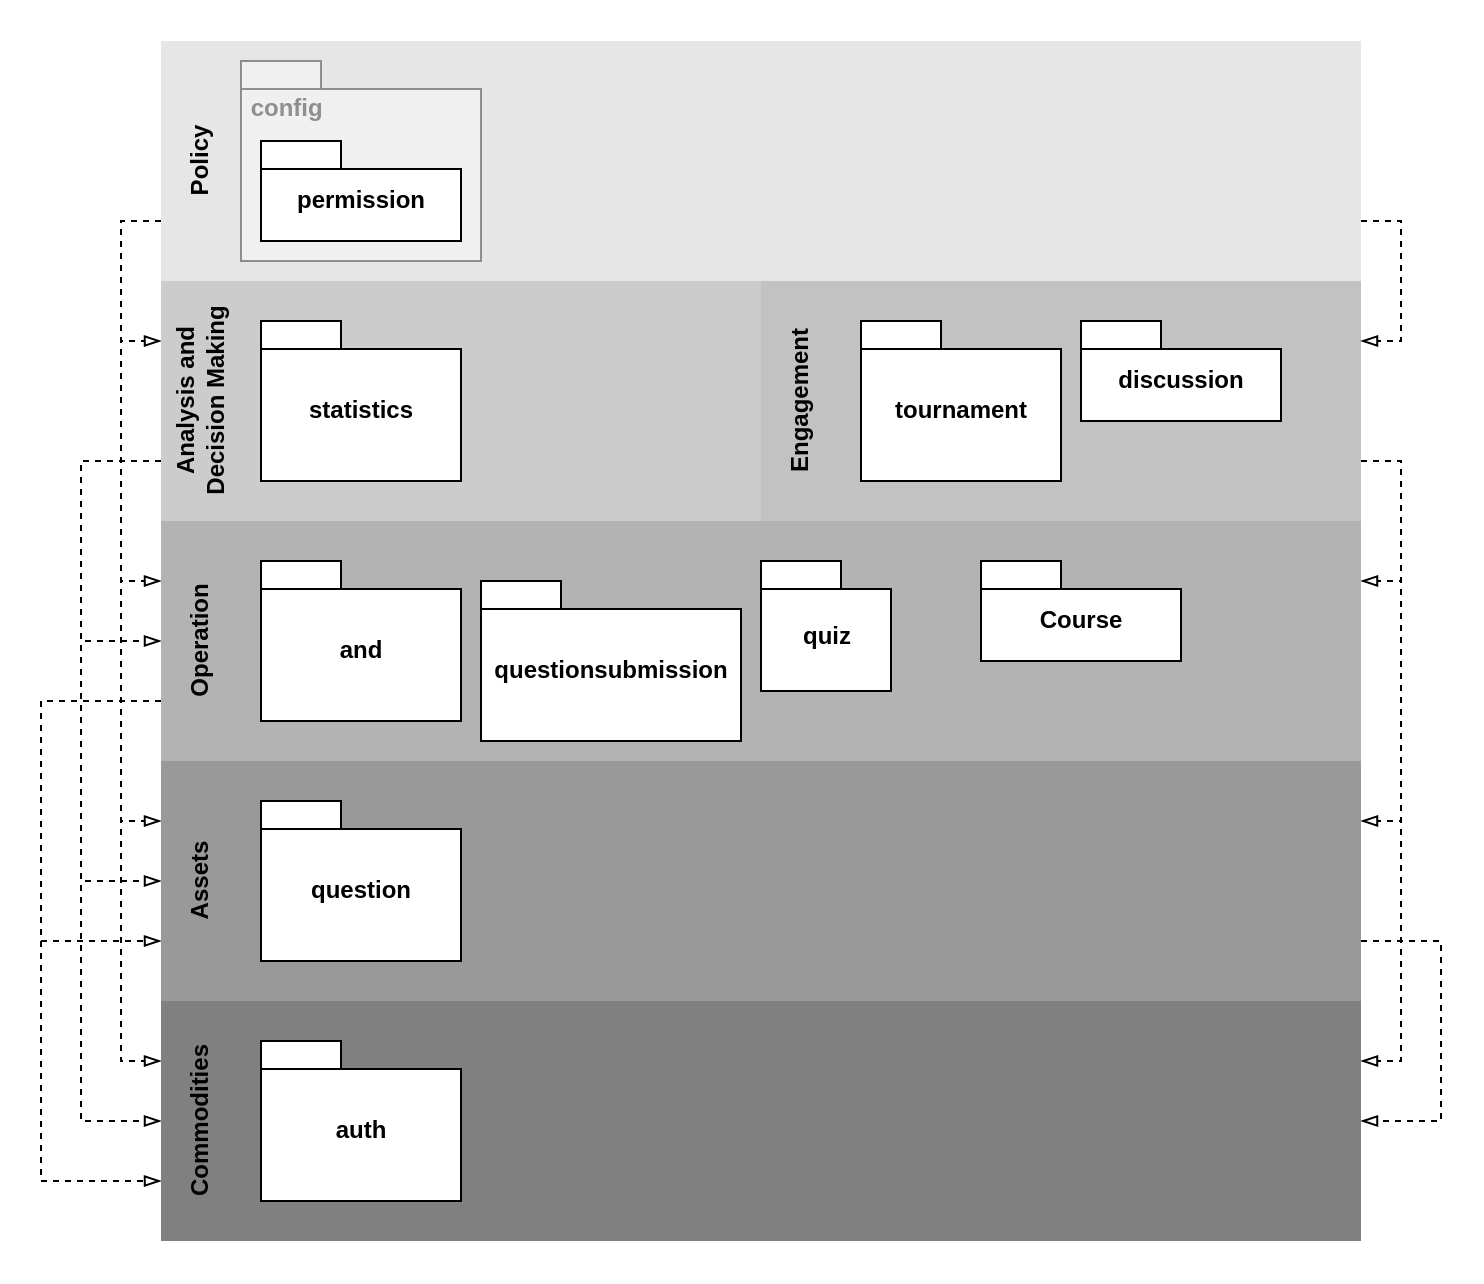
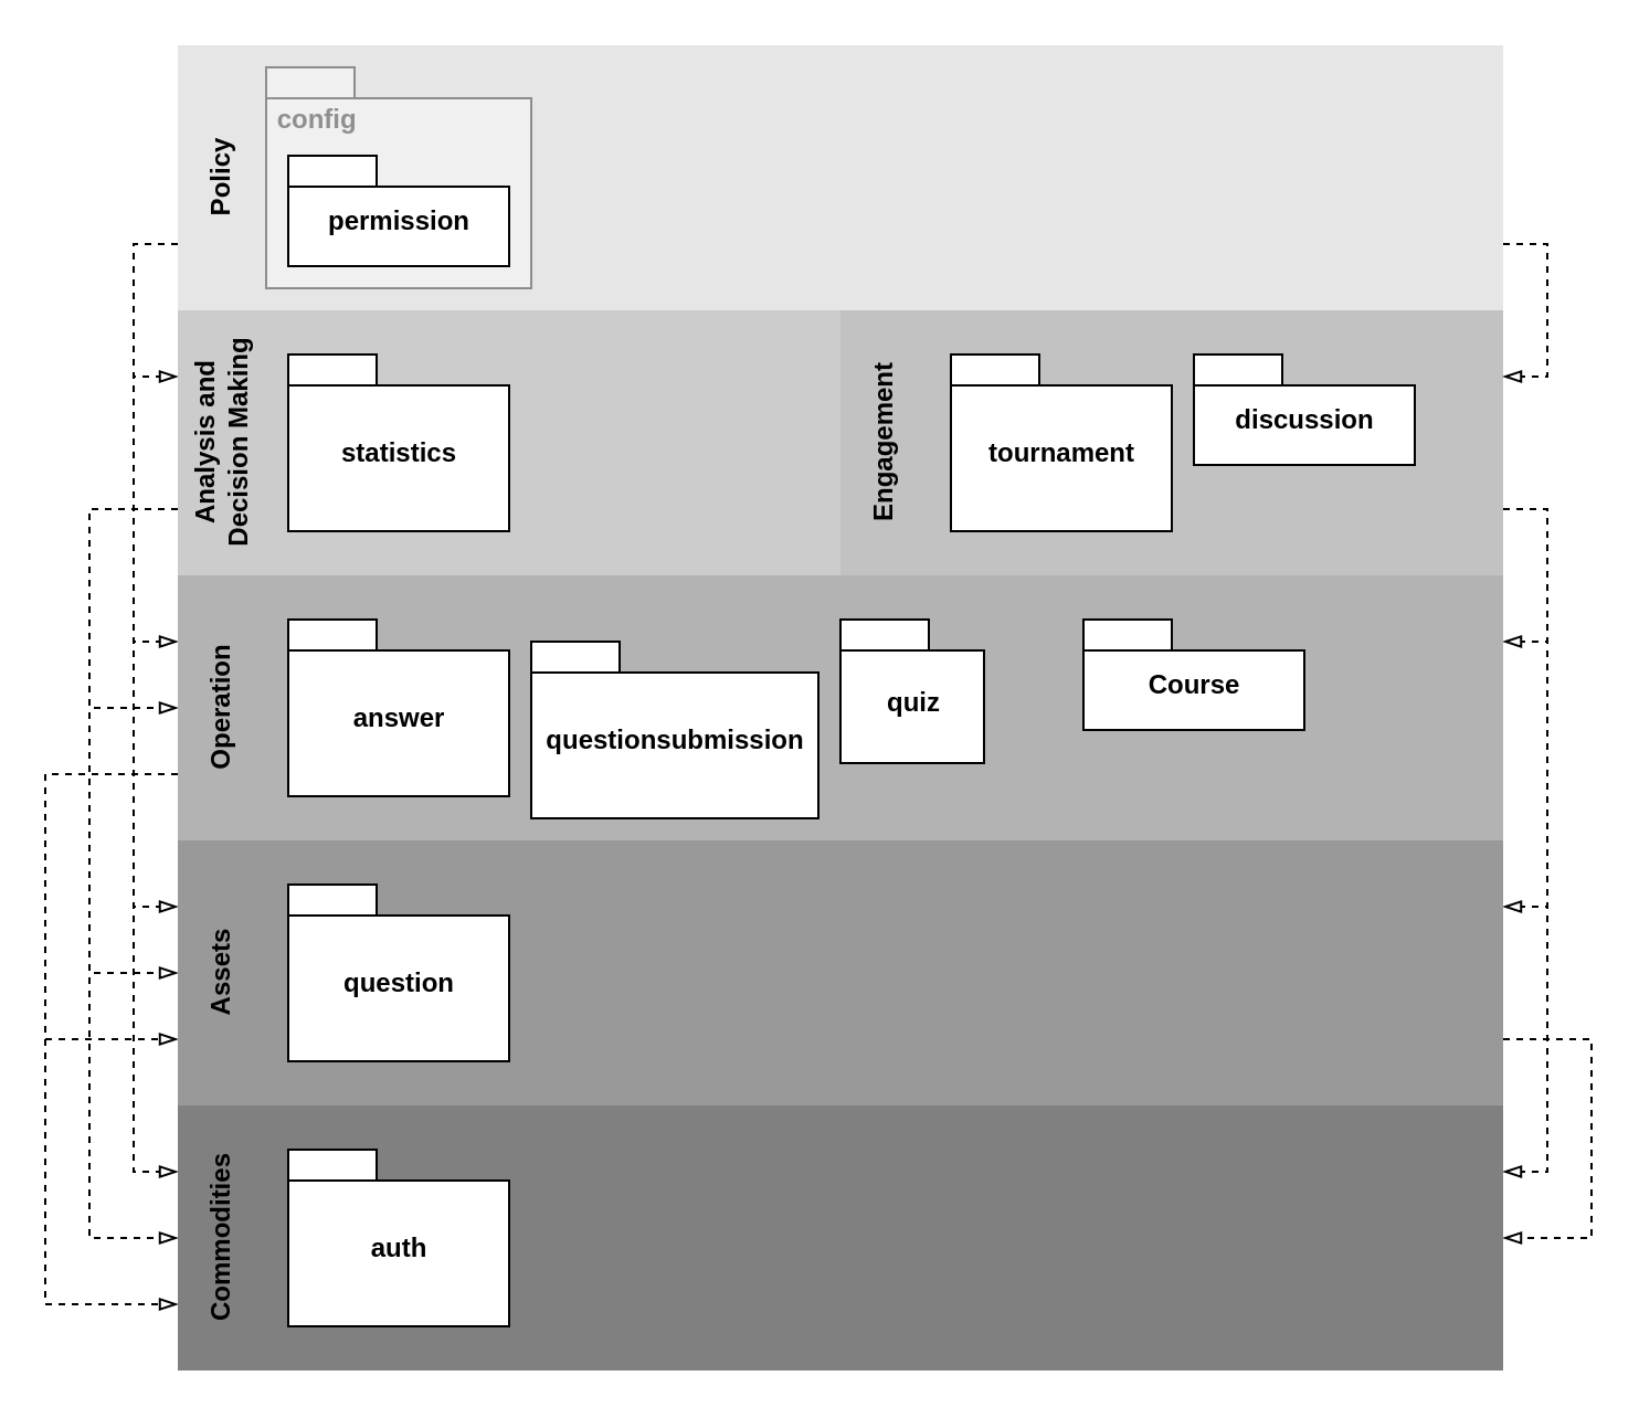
  <mxCell id="0" />
  <mxCell id="1" parent="0" />
  <mxCell id="2" style="edgeStyle=orthogonalEdgeStyle;rounded=0;orthogonalLoop=1;jettySize=auto;html=1;exitX=1;exitY=0.75;exitDx=0;exitDy=0;entryX=1;entryY=0.25;entryDx=0;entryDy=0;dashed=1;endArrow=blockThin;endFill=0;fontColor=#000000;" parent="1" source="5" target="18" edge="1"><mxGeometry relative="1" as="geometry" /></mxCell>
  <mxCell id="3" style="edgeStyle=orthogonalEdgeStyle;rounded=0;orthogonalLoop=1;jettySize=auto;html=1;exitX=1;exitY=0.75;exitDx=0;exitDy=0;entryX=1;entryY=0.25;entryDx=0;entryDy=0;dashed=1;endArrow=blockThin;endFill=0;fontColor=#000000;" parent="1" source="5" target="20" edge="1"><mxGeometry relative="1" as="geometry" /></mxCell>
  <mxCell id="4" style="edgeStyle=orthogonalEdgeStyle;rounded=0;orthogonalLoop=1;jettySize=auto;html=1;exitX=1;exitY=0.75;exitDx=0;exitDy=0;entryX=1;entryY=0.25;entryDx=0;entryDy=0;dashed=1;endArrow=blockThin;endFill=0;fontColor=#000000;" parent="1" source="5" target="21" edge="1"><mxGeometry relative="1" as="geometry" /></mxCell>
  <mxCell id="5" value="" style="rounded=0;whiteSpace=wrap;html=1;strokeColor=none;fillColor=#C2C2C2;" parent="1" vertex="1"><mxGeometry x="380" y="140" width="300" height="120" as="geometry" /></mxCell>
  <mxCell id="6" style="edgeStyle=orthogonalEdgeStyle;rounded=0;orthogonalLoop=1;jettySize=auto;html=1;exitX=0;exitY=0.75;exitDx=0;exitDy=0;entryX=0;entryY=0.25;entryDx=0;entryDy=0;dashed=1;endArrow=blockThin;endFill=0;fontColor=#000000;" parent="1" source="11" target="15" edge="1"><mxGeometry relative="1" as="geometry" /></mxCell>
  <mxCell id="7" style="edgeStyle=orthogonalEdgeStyle;rounded=0;orthogonalLoop=1;jettySize=auto;html=1;exitX=0;exitY=0.75;exitDx=0;exitDy=0;entryX=0;entryY=0.25;entryDx=0;entryDy=0;dashed=1;endArrow=blockThin;endFill=0;fontColor=#000000;" parent="1" source="11" target="18" edge="1"><mxGeometry relative="1" as="geometry" /></mxCell>
  <mxCell id="8" style="edgeStyle=orthogonalEdgeStyle;rounded=0;orthogonalLoop=1;jettySize=auto;html=1;exitX=0;exitY=0.75;exitDx=0;exitDy=0;entryX=0;entryY=0.25;entryDx=0;entryDy=0;dashed=1;endArrow=blockThin;endFill=0;fontColor=#000000;" parent="1" source="11" target="20" edge="1"><mxGeometry relative="1" as="geometry" /></mxCell>
  <mxCell id="9" style="edgeStyle=orthogonalEdgeStyle;rounded=0;orthogonalLoop=1;jettySize=auto;html=1;exitX=0;exitY=0.75;exitDx=0;exitDy=0;entryX=0;entryY=0.25;entryDx=0;entryDy=0;dashed=1;endArrow=blockThin;endFill=0;fontColor=#000000;" parent="1" source="11" target="21" edge="1"><mxGeometry relative="1" as="geometry" /></mxCell>
  <mxCell id="10" style="edgeStyle=orthogonalEdgeStyle;rounded=0;orthogonalLoop=1;jettySize=auto;html=1;exitX=1;exitY=0.75;exitDx=0;exitDy=0;entryX=1;entryY=0.25;entryDx=0;entryDy=0;dashed=1;endArrow=blockThin;endFill=0;fontColor=#000000;" parent="1" source="11" target="5" edge="1"><mxGeometry relative="1" as="geometry" /></mxCell>
  <mxCell id="11" value="" style="rounded=0;whiteSpace=wrap;html=1;strokeColor=none;fillColor=#E6E6E6;" parent="1" vertex="1"><mxGeometry x="80" y="20" width="600" height="120" as="geometry" /></mxCell>
  <mxCell id="12" style="edgeStyle=orthogonalEdgeStyle;rounded=0;orthogonalLoop=1;jettySize=auto;html=1;exitX=0;exitY=0.75;exitDx=0;exitDy=0;entryX=0;entryY=0.5;entryDx=0;entryDy=0;dashed=1;endArrow=blockThin;endFill=0;fontColor=#000000;" parent="1" source="15" target="18" edge="1"><mxGeometry relative="1" as="geometry"><Array as="points"><mxPoint x="40" y="230" /><mxPoint x="40" y="320" /></Array></mxGeometry></mxCell>
  <mxCell id="13" style="edgeStyle=orthogonalEdgeStyle;rounded=0;orthogonalLoop=1;jettySize=auto;html=1;exitX=0;exitY=0.75;exitDx=0;exitDy=0;entryX=0;entryY=0.5;entryDx=0;entryDy=0;dashed=1;endArrow=blockThin;endFill=0;fontColor=#000000;" parent="1" source="15" target="20" edge="1"><mxGeometry relative="1" as="geometry"><Array as="points"><mxPoint x="40" y="230" /><mxPoint x="40" y="440" /></Array></mxGeometry></mxCell>
  <mxCell id="14" style="edgeStyle=orthogonalEdgeStyle;rounded=0;orthogonalLoop=1;jettySize=auto;html=1;exitX=0;exitY=0.75;exitDx=0;exitDy=0;entryX=0;entryY=0.5;entryDx=0;entryDy=0;dashed=1;endArrow=blockThin;endFill=0;fontColor=#000000;" parent="1" source="15" target="21" edge="1"><mxGeometry relative="1" as="geometry"><Array as="points"><mxPoint x="40" y="230" /><mxPoint x="40" y="560" /></Array></mxGeometry></mxCell>
  <mxCell id="15" value="" style="rounded=0;whiteSpace=wrap;html=1;strokeColor=none;fillColor=#CCCCCC;" parent="1" vertex="1"><mxGeometry x="80" y="140" width="300" height="120" as="geometry" /></mxCell>
  <mxCell id="16" style="edgeStyle=orthogonalEdgeStyle;rounded=0;orthogonalLoop=1;jettySize=auto;html=1;exitX=0;exitY=0.75;exitDx=0;exitDy=0;entryX=0;entryY=0.75;entryDx=0;entryDy=0;dashed=1;endArrow=blockThin;endFill=0;fontColor=#000000;" parent="1" source="18" target="20" edge="1"><mxGeometry relative="1" as="geometry"><Array as="points"><mxPoint x="20" y="350" /><mxPoint x="20" y="470" /></Array></mxGeometry></mxCell>
  <mxCell id="17" style="edgeStyle=orthogonalEdgeStyle;rounded=0;orthogonalLoop=1;jettySize=auto;html=1;exitX=0;exitY=0.75;exitDx=0;exitDy=0;entryX=0;entryY=0.75;entryDx=0;entryDy=0;dashed=1;endArrow=blockThin;endFill=0;fontColor=#000000;" parent="1" source="18" target="21" edge="1"><mxGeometry relative="1" as="geometry"><Array as="points"><mxPoint x="20" y="350" /><mxPoint x="20" y="590" /></Array></mxGeometry></mxCell>
  <mxCell id="18" value="" style="rounded=0;whiteSpace=wrap;html=1;strokeColor=none;fillColor=#B3B3B3;" parent="1" vertex="1"><mxGeometry x="80" y="260" width="600" height="120" as="geometry" /></mxCell>
  <mxCell id="19" style="edgeStyle=orthogonalEdgeStyle;rounded=0;orthogonalLoop=1;jettySize=auto;html=1;exitX=1;exitY=0.75;exitDx=0;exitDy=0;entryX=1;entryY=0.5;entryDx=0;entryDy=0;dashed=1;endArrow=blockThin;endFill=0;fontColor=#000000;" parent="1" source="20" target="21" edge="1"><mxGeometry relative="1" as="geometry"><Array as="points"><mxPoint x="720" y="470" /><mxPoint x="720" y="560" /></Array></mxGeometry></mxCell>
  <mxCell id="20" value="" style="rounded=0;whiteSpace=wrap;html=1;strokeColor=none;fillColor=#999999;" parent="1" vertex="1"><mxGeometry x="80" y="380" width="600" height="120" as="geometry" /></mxCell>
  <mxCell id="21" value="" style="rounded=0;whiteSpace=wrap;html=1;strokeColor=none;fillColor=#808080;" parent="1" vertex="1"><mxGeometry x="80" y="500" width="600" height="120" as="geometry" /></mxCell>
  <mxCell id="22" value="Policy" style="text;html=1;strokeColor=none;fillColor=none;align=center;verticalAlign=middle;whiteSpace=wrap;rounded=0;rotation=-90;fontStyle=1" parent="1" vertex="1"><mxGeometry x="40" y="70" width="120" height="20" as="geometry" /></mxCell>
  <mxCell id="23" value="Analysis and Decision Making" style="text;html=1;strokeColor=none;fillColor=none;align=center;verticalAlign=middle;whiteSpace=wrap;rounded=0;rotation=-90;fontStyle=1" parent="1" vertex="1"><mxGeometry x="40" y="190" width="120" height="20" as="geometry" /></mxCell>
  <mxCell id="24" value="Operation" style="text;html=1;strokeColor=none;fillColor=none;align=center;verticalAlign=middle;whiteSpace=wrap;rounded=0;rotation=-90;fontStyle=1" parent="1" vertex="1"><mxGeometry x="40" y="310" width="120" height="20" as="geometry" /></mxCell>
  <mxCell id="25" value="Assets" style="text;html=1;strokeColor=none;fillColor=none;align=center;verticalAlign=middle;whiteSpace=wrap;rounded=0;rotation=-90;fontStyle=1" parent="1" vertex="1"><mxGeometry x="40" y="430" width="120" height="20" as="geometry" /></mxCell>
  <mxCell id="26" value="Commodities" style="text;html=1;strokeColor=none;fillColor=none;align=center;verticalAlign=middle;whiteSpace=wrap;rounded=0;rotation=-90;fontStyle=1" parent="1" vertex="1"><mxGeometry x="40" y="550" width="120" height="20" as="geometry" /></mxCell>
  <mxCell id="27" value="&amp;nbsp;config" style="shape=folder;fontStyle=1;spacingTop=10;tabWidth=40;tabHeight=14;tabPosition=left;html=1;fillColor=#FFFFFF;verticalAlign=top;align=left;opacity=40;textOpacity=40;" parent="1" vertex="1"><mxGeometry x="120" y="30" width="120" height="100" as="geometry" /></mxCell>
  <mxCell id="28" value="permission" style="shape=folder;fontStyle=1;spacingTop=10;tabWidth=40;tabHeight=14;tabPosition=left;html=1;fillColor=#FFFFFF;" parent="1" vertex="1"><mxGeometry x="130" y="70" width="100" height="50" as="geometry" /></mxCell>
  <mxCell id="29" value="statistics" style="shape=folder;fontStyle=1;spacingTop=10;tabWidth=40;tabHeight=14;tabPosition=left;html=1;fillColor=#FFFFFF;" parent="1" vertex="1"><mxGeometry x="130" y="160" width="100" height="80" as="geometry" /></mxCell>
- <mxCell id="30" value="and" style="shape=folder;fontStyle=1;spacingTop=10;tabWidth=40;tabHeight=14;tabPosition=left;html=1;fillColor=#FFFFFF;" parent="1" vertex="1"><mxGeometry x="130" y="280" width="100" height="80" as="geometry" /></mxCell>
+ <mxCell id="30" value="answer" style="shape=folder;fontStyle=1;spacingTop=10;tabWidth=40;tabHeight=14;tabPosition=left;html=1;fillColor=#FFFFFF;" parent="1" vertex="1"><mxGeometry x="130" y="280" width="100" height="80" as="geometry" /></mxCell>
  <mxCell id="31" value="tournament" style="shape=folder;fontStyle=1;spacingTop=10;tabWidth=40;tabHeight=14;tabPosition=left;html=1;fillColor=#FFFFFF;" parent="1" vertex="1"><mxGeometry x="430" y="160" width="100" height="80" as="geometry" /></mxCell>
  <mxCell id="32" value="discussion" style="shape=folder;fontStyle=1;spacingTop=10;tabWidth=40;tabHeight=14;tabPosition=left;html=1;fillColor=#FFFFFF;" parent="1" vertex="1"><mxGeometry x="540" y="160" width="100" height="50" as="geometry" /></mxCell>
  <mxCell id="33" value="questionsubmission" style="shape=folder;fontStyle=1;spacingTop=10;tabWidth=40;tabHeight=14;tabPosition=left;html=1;fillColor=#FFFFFF;" parent="1" vertex="1"><mxGeometry x="240" y="290" width="130" height="80" as="geometry" /></mxCell>
  <mxCell id="34" value="quiz" style="shape=folder;fontStyle=1;spacingTop=10;tabWidth=40;tabHeight=14;tabPosition=left;html=1;fillColor=#FFFFFF;" parent="1" vertex="1"><mxGeometry x="380" y="280" width="65" height="65" as="geometry" /></mxCell>
  <mxCell id="35" value="question" style="shape=folder;fontStyle=1;spacingTop=10;tabWidth=40;tabHeight=14;tabPosition=left;html=1;fillColor=#FFFFFF;" parent="1" vertex="1"><mxGeometry x="130" y="400" width="100" height="80" as="geometry" /></mxCell>
  <mxCell id="36" value="auth" style="shape=folder;fontStyle=1;spacingTop=10;tabWidth=40;tabHeight=14;tabPosition=left;html=1;fillColor=#FFFFFF;" parent="1" vertex="1"><mxGeometry x="130" y="520" width="100" height="80" as="geometry" /></mxCell>
  <mxCell id="37" value="Engagement" style="text;html=1;strokeColor=none;fillColor=none;align=center;verticalAlign=middle;whiteSpace=wrap;rounded=0;rotation=-90;fontStyle=1" parent="1" vertex="1"><mxGeometry x="340" y="190" width="120" height="20" as="geometry" /></mxCell>
  <mxCell id="38" value="Course" style="shape=folder;fontStyle=1;spacingTop=10;tabWidth=40;tabHeight=14;tabPosition=left;html=1;fillColor=#FFFFFF;" vertex="1" parent="1"><mxGeometry x="490" y="280" width="100" height="50" as="geometry" /></mxCell>
